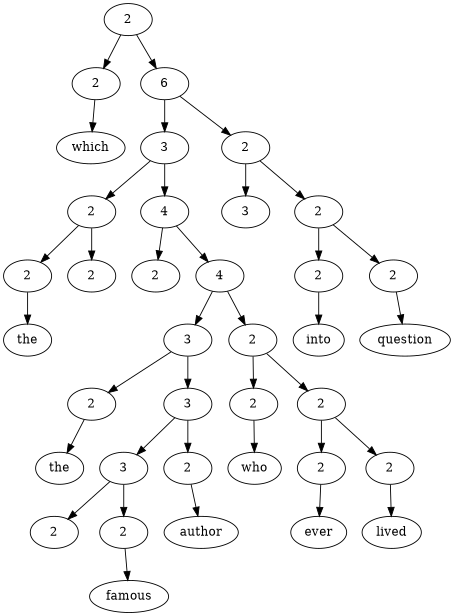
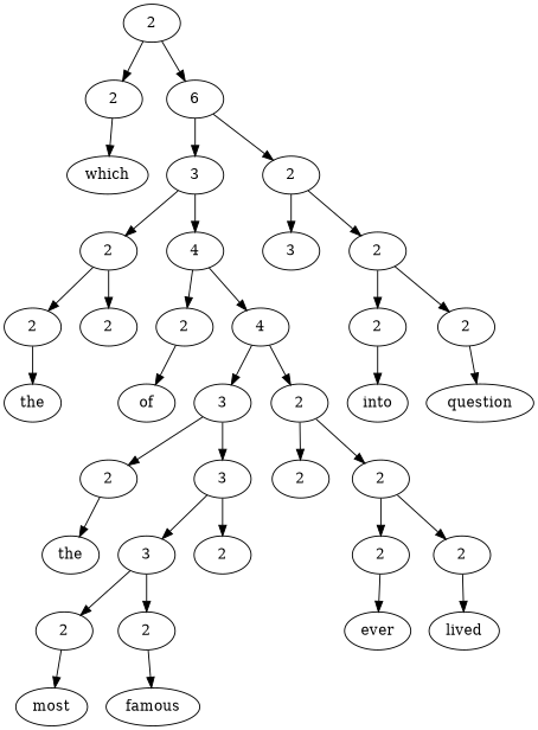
  digraph {
    n1 [label=2]
    n2 [label=2]
    n3 [label=6]
    n4 [label=which]
    n5 [label=3]
    n6 [label=2]
    n7 [label=2]
    n8 [label=4]
    n9 [label=3]
    n10 [label=2]
    n11 [label=2]
    n12 [label=2]
    n13 [label=2]
    n14 [label=4]
    n15 [label=2]
    n16 [label=2]
    n17 [label=the]
+   n18 [label=of]
    n19 [label=3]
    n20 [label=2]
    n21 [label=into]
    n22 [label=question]
    n23 [label=2]
    n24 [label=3]
    n25 [label=2]
    n26 [label=2]
    n27 [label=the]
    n28 [label=3]
    n29 [label=2]
-   n30 [label=who]
    n31 [label=2]
    n32 [label=2]
    n33 [label=2]
    n34 [label=2]
-   n35 [label=author]
    n36 [label=ever]
    n37 [label=lived]
+   n38 [label=most]
    n39 [label=famous]
    n1 -> n2
    n1 -> n3
    n2 -> n4
    n3 -> n5
    n3 -> n6
    n5 -> n7
    n5 -> n8
    n6 -> n9
    n6 -> n10
    n7 -> n11
    n7 -> n12
    n8 -> n13
    n8 -> n14
    n10 -> n15
    n10 -> n16
    n11 -> n17
+   n13 -> n18
    n14 -> n19
    n14 -> n20
    n15 -> n21
    n16 -> n22
    n19 -> n23
    n19 -> n24
    n20 -> n25
    n20 -> n26
    n23 -> n27
    n24 -> n28
    n24 -> n29
-   n25 -> n30
    n26 -> n31
    n26 -> n32
    n28 -> n33
    n28 -> n34
-   n29 -> n35
    n31 -> n36
    n32 -> n37
+   n33 -> n38
    n34 -> n39
  }
